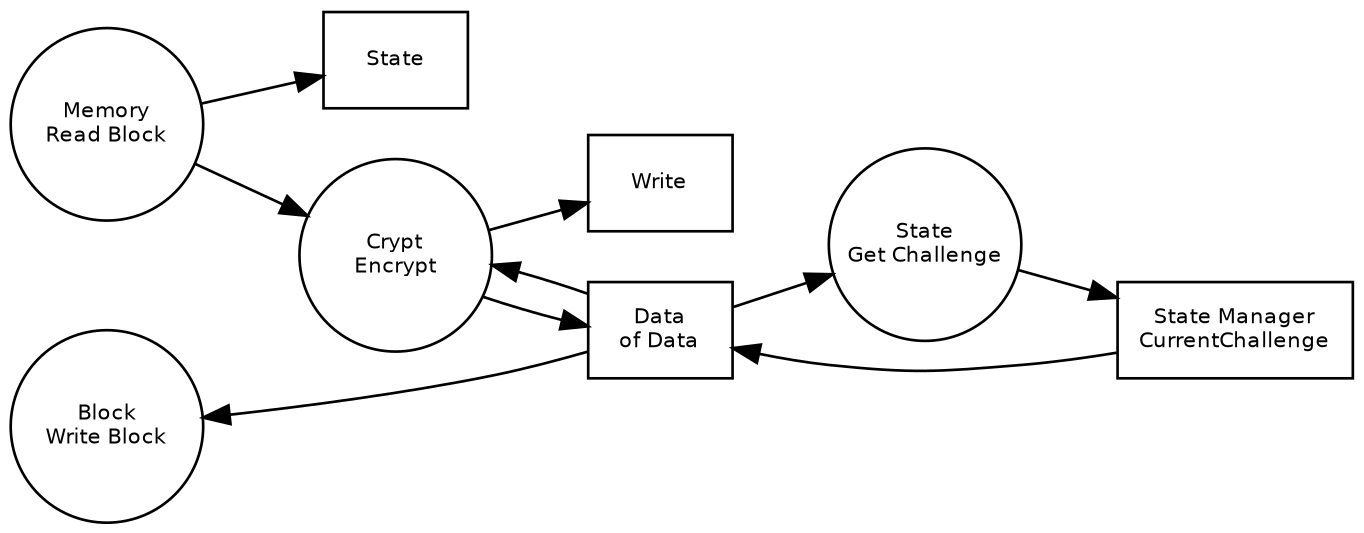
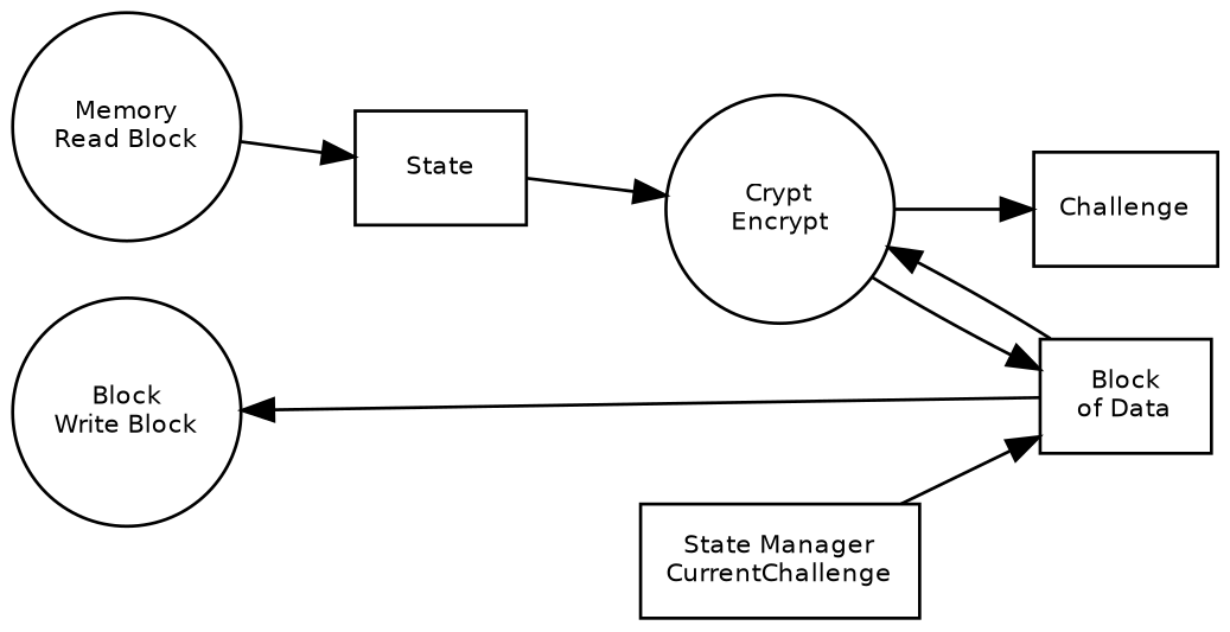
  digraph {
    rankdir=LR
    node [fontname="Bitstream Vera Sans" fontsize=8 shape=circle]
    edge [fontcolor=Red fontname="Bitstream Vera Sans" fontsize=8]
    n1 [fixedsize=true label="Memory\nRead Block" width=1]
    n2 [fixedsize=true label="Block\nWrite Block" width=1]
    n3 [label=State shape=record]
-   n4 [label="Data\nof Data" shape=record]
+   n4 [label="Block\nof Data" shape=record]
    n5 [label="State Manager\nCurrentChallenge" shape=record]
    n6 [fixedsize=true label="Crypt\nEncrypt" width=1]
-   n7 [fixedsize=true label="State\nGet Challenge" width=1]
-   n8 [label=Write shape=record]
+   n8 [label=Challenge shape=record]
    subgraph sub_1 {
      rank=same
      n1
      n2
    }
    n1 -> n3
    n2 -> n4 [dir=back]
-   n1 -> n6
+   n3 -> n6
    n4 -> n6
-   n4 -> n7
    n5 -> n4
    n6 -> n4
    n6 -> n8
-   n7 -> n5
  }
